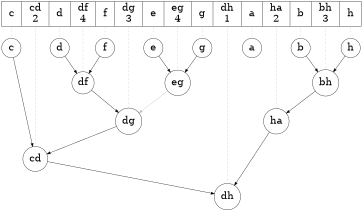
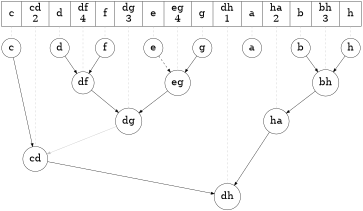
  digraph {
    node [fontsize=30 shape=circle]
    edge [color=grey dir=none style=dashed weight=100]
    n1 [label="<c> c | <cd> cd\n2 | <d> d | <df> df\n4 | <f> f | <dg> dg\n3 | <e> e | <eg> eg\n4 | <g> g | <dh> dh\n1 | <a> a | <ha> ha\n2 | <b> b | <bh> bh\n3 | <h> h" shape=record width=15]
    cd
    dh
    ha
    dg
    bh
    df
    eg
    c
    d
    f
    e
    g
    a
    b
    h
    subgraph sub_1 {
      n1
      cd
      dh
      ha
      dg
      bh
      df
      eg
      c
      d
      f
      e
      g
      a
      b
      h
    }
    subgraph sub_2 {
      cd
      dh
      ha
      dg
      bh
      df
      eg
      c
      d
      f
      e
      g
      a
      b
      h
    }
    n1 -> cd [tailport=cd]
    n1 -> dh [tailport=dh]
    n1 -> ha [tailport=ha]
    n1 -> dg [tailport=dg]
    n1 -> bh [tailport=bh]
    n1 -> df [tailport=df]
    n1 -> eg [tailport=eg]
    n1 -> c [tailport=c]
    n1 -> d [tailport=d]
    n1 -> f [tailport=f]
    n1 -> e [tailport=e]
    n1 -> g [tailport=g]
    n1 -> a [tailport=a]
    n1 -> b [tailport=b]
    n1 -> h [tailport=h]
    cd -> dh [color="" dir="" style="" weight=""]
    ha -> dh [color="" dir="" style="" weight=""]
-   dg -> cd [color="" dir="" style="" weight=""]
+   dg -> cd [dir="" style="" weight=""]
    bh -> ha [color="" dir="" style="" weight=""]
    df -> dg [color="" dir="" style="" weight=""]
-   eg -> dg [dir="" style="" weight=""]
+   eg -> dg [color="" dir="" style="" weight=""]
    c -> cd [color="" dir="" style="" weight=""]
    d -> df [color="" dir="" style="" weight=""]
    f -> df [color="" dir="" style="" weight=""]
-   e -> eg [color="" dir="" style="" weight=""]
+   e -> eg [color="" dir="" weight=""]
    g -> eg [color="" dir="" style="" weight=""]
    b -> bh [color="" dir="" style="" weight=""]
    h -> bh [color="" dir="" style="" weight=""]
  }
